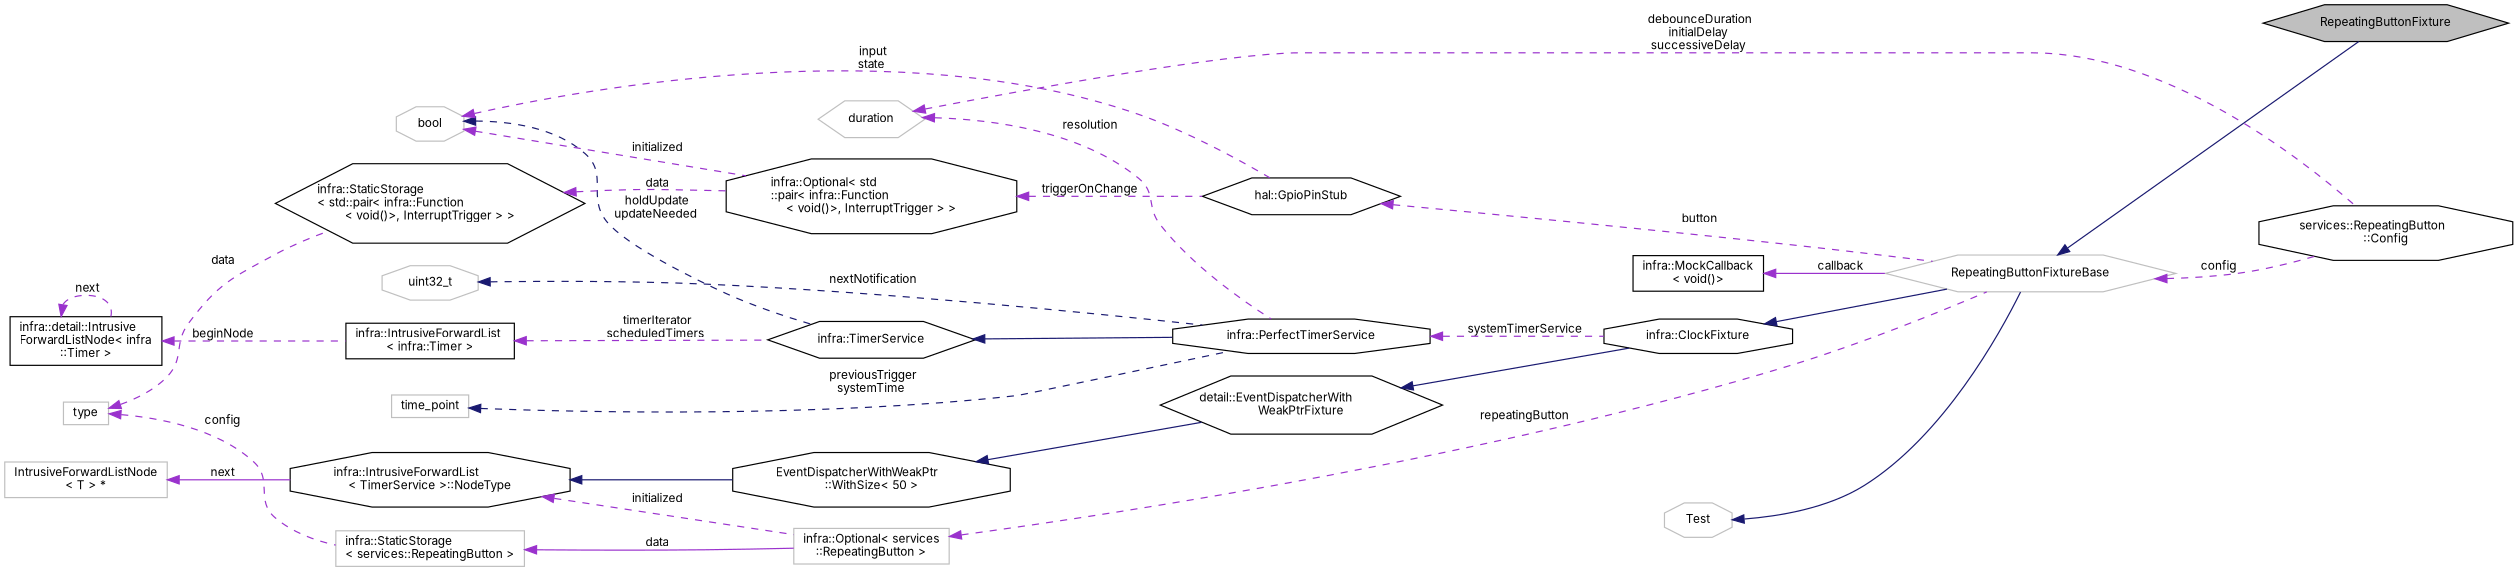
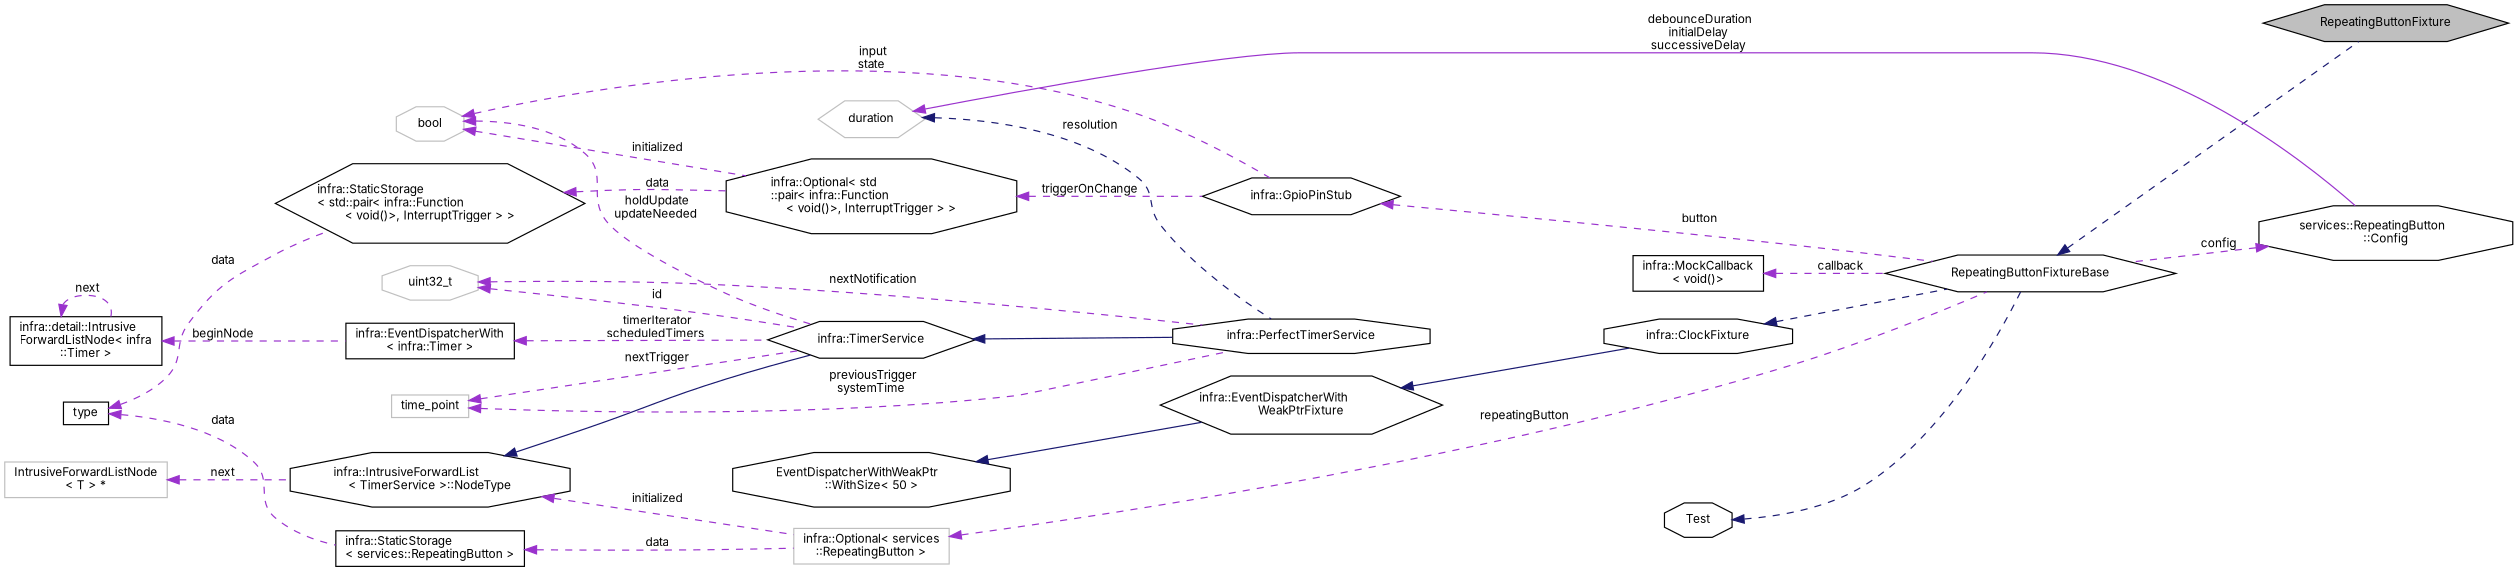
  digraph {
    fontname=Inter
    rankdir=LR
    node [color=black fillcolor=white fontname=Inter fontsize=10 shape=octagon style=filled]
    edge [color=darkorchid3 dir=back fontname=Inter fontsize=10 labelfontname=Helvetica labelfontsize=10 style=dashed]
    n1 [fillcolor=grey75 fontcolor=black height=0.2 label=RepeatingButtonFixture shape=hexagon width=0.4]
-   n2 [color=grey75 height=0.2 label=RepeatingButtonFixtureBase shape=hexagon width=0.4]
-   n3 [color=grey75 height=0.2 label=Test width=0.4]
+   n2 [height=0.2 label=RepeatingButtonFixtureBase shape=hexagon width=0.4]
+   n3 [height=0.2 label=Test width=0.4]
    n4 [height=0.2 label="infra::ClockFixture" width=0.4]
-   n5 [height=0.2 label="detail::EventDispatcherWith\lWeakPtrFixture" shape=hexagon width=0.4]
+   n5 [height=0.2 label="infra::EventDispatcherWith\lWeakPtrFixture" shape=hexagon width=0.4]
    n6 [height=0.2 label="EventDispatcherWithWeakPtr\l::WithSize\< 50 \>" width=0.4]
    n7 [height=0.2 label="infra::PerfectTimerService" width=0.4]
    n8 [height=0.2 label="infra::TimerService" shape=hexagon width=0.4]
    n9 [height=0.2 label="infra::IntrusiveForwardList\l\< TimerService \>::NodeType" width=0.4]
    n10 [color=grey75 height=0.2 label="infra::Optional\< services\l::RepeatingButton \>" shape=box width=0.4]
    n11 [color=grey75 height=0.2 label="IntrusiveForwardListNode\l\< T \> *" shape=box width=0.4]
    n12 [color=grey75 height=0.2 label=time_point shape=box width=0.4]
-   n13 [height=0.2 label="infra::IntrusiveForwardList\l\< infra::Timer \>" shape=box width=0.4]
+   n13 [height=0.2 label="infra::EventDispatcherWith\l\< infra::Timer \>" shape=box width=0.4]
    n14 [height=0.2 label="infra::detail::Intrusive\lForwardListNode\< infra\l::Timer \>" shape=box width=0.4]
    n15 [color=grey75 height=0.2 label=uint32_t width=0.4]
    n16 [color=grey75 height=0.2 label=bool width=0.4]
-   n17 [height=0.2 label="hal::GpioPinStub" shape=hexagon width=0.4]
+   n17 [height=0.2 label="infra::GpioPinStub" shape=hexagon width=0.4]
    n18 [height=0.2 label="infra::Optional\< std\l::pair\< infra::Function\l\< void()\>, InterruptTrigger \> \>" width=0.4]
    n19 [color=grey75 height=0.2 label=duration shape=hexagon width=0.4]
    n20 [height=0.2 label="services::RepeatingButton\l::Config" width=0.4]
    n21 [height=0.2 label="infra::StaticStorage\l\< std::pair\< infra::Function\l\< void()\>, InterruptTrigger \> \>" shape=hexagon width=0.4]
-   n22 [color=grey75 height=0.2 label=type shape=box width=0.4]
-   n23 [color=grey75 height=0.2 label="infra::StaticStorage\l\< services::RepeatingButton \>" shape=box width=0.4]
+   n22 [height=0.2 label=type shape=box width=0.4]
+   n23 [height=0.2 label="infra::StaticStorage\l\< services::RepeatingButton \>" shape=box width=0.4]
    n24 [height=0.2 label="infra::MockCallback\l\< void()\>" shape=box width=0.4]
-   n2 -> n1 [color=midnightblue style=solid]
-   n3 -> n2 [color=midnightblue style=solid]
-   n4 -> n2 [color=midnightblue style=solid]
+   n2 -> n1 [color=midnightblue]
+   n3 -> n2 [color=midnightblue]
+   n4 -> n2 [color=midnightblue]
    n5 -> n4 [color=midnightblue style=solid]
    n6 -> n5 [color=midnightblue style=solid]
-   n7 -> n4 [label=" systemTimerService"]
    n8 -> n7 [color=midnightblue style=solid]
-   n9 -> n6 [color=midnightblue style=solid]
+   n9 -> n8 [color=midnightblue style=solid]
    n9 -> n10 [label=" initialized"]
    n10 -> n2 [label=" repeatingButton"]
-   n11 -> n9 [label=" next" style=solid]
-   n12 -> n7 [color=midnightblue label=" previousTrigger\nsystemTime"]
+   n11 -> n9 [label=" next"]
+   n12 -> n7 [label=" previousTrigger\nsystemTime"]
+   n12 -> n8 [label=" nextTrigger"]
    n13 -> n8 [label=" timerIterator\nscheduledTimers"]
    n14 -> n13 [label=" beginNode"]
    n14 -> n14 [label=" next"]
-   n15 -> n7 [color=midnightblue label=" nextNotification"]
-   n16 -> n8 [color=midnightblue label=" holdUpdate\nupdateNeeded"]
+   n15 -> n7 [label=" nextNotification"]
+   n15 -> n8 [label=" id"]
+   n16 -> n8 [label=" holdUpdate\nupdateNeeded"]
    n16 -> n17 [label=" input\nstate"]
    n16 -> n18 [label=" initialized"]
    n17 -> n2 [label=" button"]
    n18 -> n17 [label=" triggerOnChange"]
-   n19 -> n7 [label=" resolution"]
-   n19 -> n20 [label=" debounceDuration\ninitialDelay\nsuccessiveDelay"]
-   n2 -> n20 [label=" config"]
+   n19 -> n7 [color=midnightblue label=" resolution"]
+   n19 -> n20 [label=" debounceDuration\ninitialDelay\nsuccessiveDelay" style=solid]
+   n20 -> n2 [label=" config"]
    n21 -> n18 [label=" data"]
    n22 -> n21 [label=" data"]
-   n22 -> n23 [label=" config"]
-   n23 -> n10 [label=" data" style=solid]
-   n24 -> n2 [label=" callback" style=solid]
+   n22 -> n23 [label=" data"]
+   n23 -> n10 [label=" data"]
+   n24 -> n2 [label=" callback"]
  }
